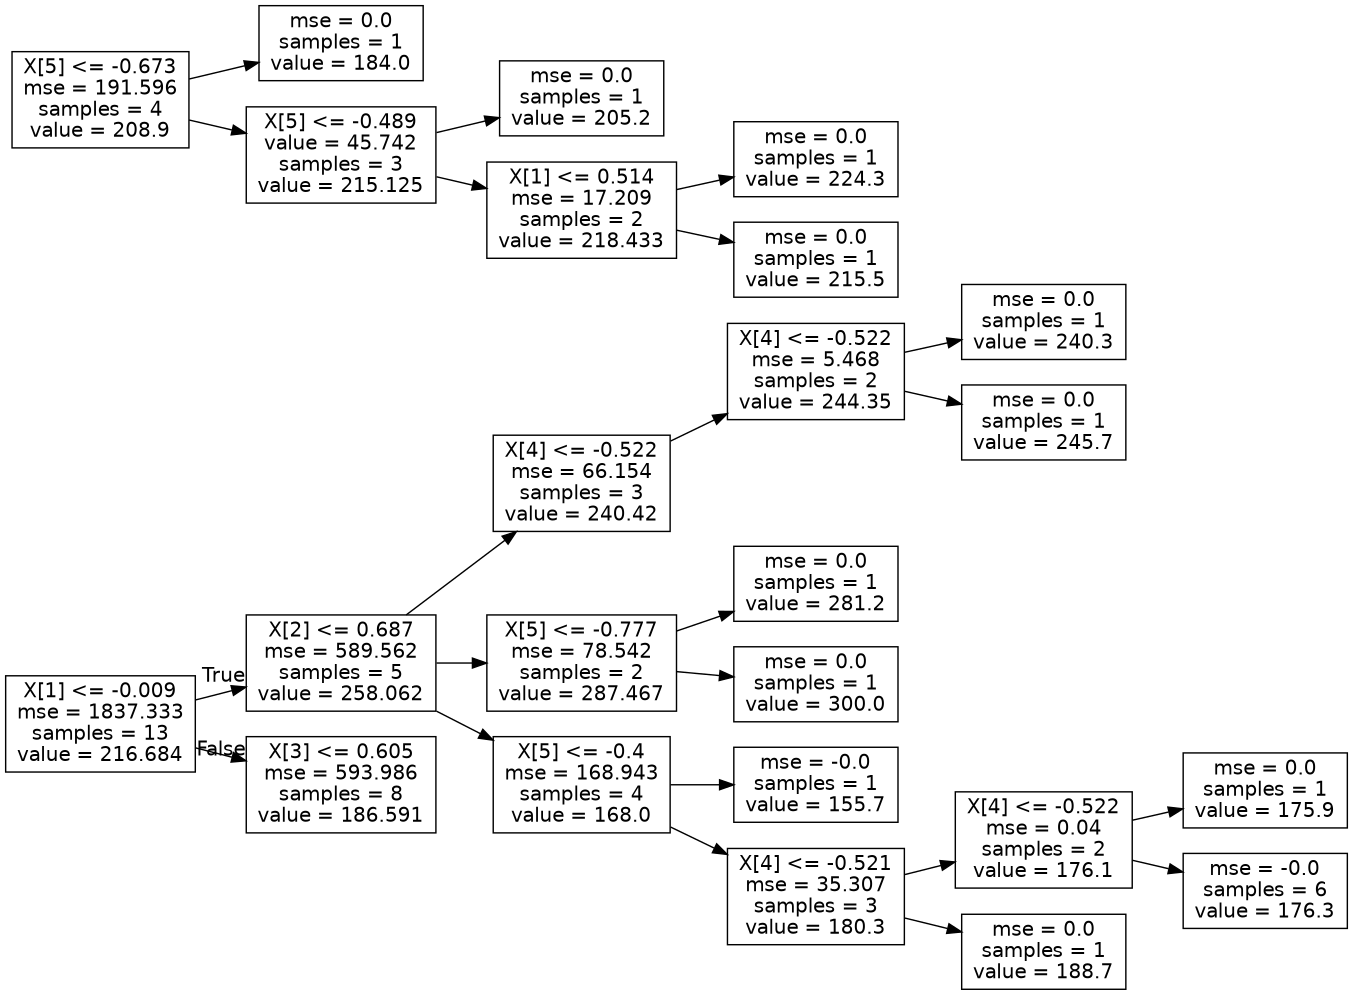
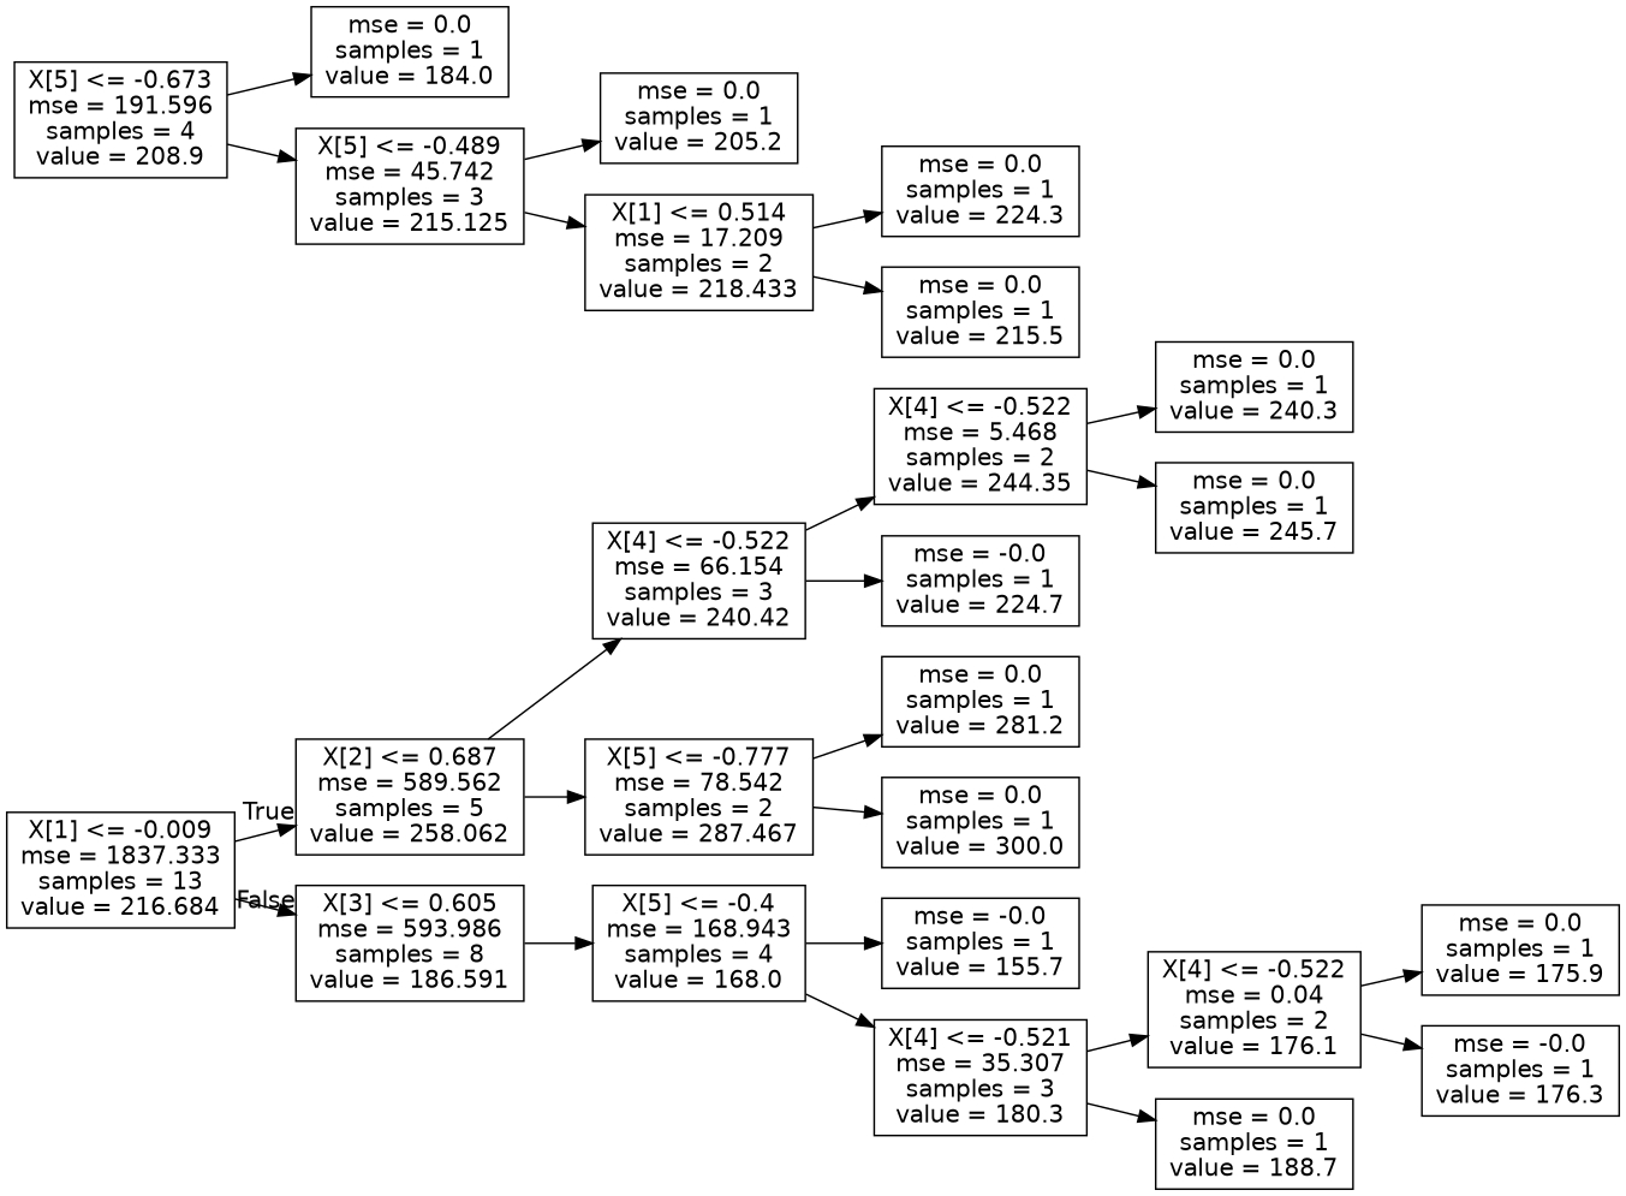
  digraph {
    fontname="DejaVu Sans"
    rankdir=LR
    node [fontname="DejaVu Sans" shape=box]
    edge [fontname="DejaVu Sans"]
    n1 [label="X[1] <= -0.009\nmse = 1837.333\nsamples = 13\nvalue = 216.684"]
    n2 [label="X[2] <= 0.687\nmse = 589.562\nsamples = 5\nvalue = 258.062"]
    n3 [label="X[3] <= 0.605\nmse = 593.986\nsamples = 8\nvalue = 186.591"]
    n4 [label="X[4] <= -0.522\nmse = 66.154\nsamples = 3\nvalue = 240.42"]
    n5 [label="X[5] <= -0.777\nmse = 78.542\nsamples = 2\nvalue = 287.467"]
    n6 [label="X[5] <= -0.4\nmse = 168.943\nsamples = 4\nvalue = 168.0"]
    n7 [label="X[4] <= -0.522\nmse = 5.468\nsamples = 2\nvalue = 244.35"]
+   n8 [label="mse = -0.0\nsamples = 1\nvalue = 224.7"]
    n9 [label="mse = 0.0\nsamples = 1\nvalue = 281.2"]
    n10 [label="mse = 0.0\nsamples = 1\nvalue = 300.0"]
    n11 [label="mse = 0.0\nsamples = 1\nvalue = 240.3"]
    n12 [label="mse = 0.0\nsamples = 1\nvalue = 245.7"]
    n13 [label="X[5] <= -0.673\nmse = 191.596\nsamples = 4\nvalue = 208.9"]
    n14 [label="mse = 0.0\nsamples = 1\nvalue = 184.0"]
-   n15 [label="X[5] <= -0.489\nvalue = 45.742\nsamples = 3\nvalue = 215.125"]
+   n15 [label="X[5] <= -0.489\nmse = 45.742\nsamples = 3\nvalue = 215.125"]
    n16 [label="mse = -0.0\nsamples = 1\nvalue = 155.7"]
    n17 [label="X[4] <= -0.521\nmse = 35.307\nsamples = 3\nvalue = 180.3"]
    n18 [label="mse = 0.0\nsamples = 1\nvalue = 205.2"]
    n19 [label="X[1] <= 0.514\nmse = 17.209\nsamples = 2\nvalue = 218.433"]
    n20 [label="mse = 0.0\nsamples = 1\nvalue = 224.3"]
    n21 [label="mse = 0.0\nsamples = 1\nvalue = 215.5"]
    n22 [label="X[4] <= -0.522\nmse = 0.04\nsamples = 2\nvalue = 176.1"]
    n23 [label="mse = 0.0\nsamples = 1\nvalue = 188.7"]
    n24 [label="mse = 0.0\nsamples = 1\nvalue = 175.9"]
-   n25 [label="mse = -0.0\nsamples = 6\nvalue = 176.3"]
+   n25 [label="mse = -0.0\nsamples = 1\nvalue = 176.3"]
    n1 -> n2 [headlabel=True labelangle=45 labeldistance=2.5]
    n1 -> n3 [headlabel=False labelangle=-45 labeldistance=2.5]
    n2 -> n4
    n2 -> n5
-   n2 -> n6
+   n3 -> n6
    n4 -> n7
+   n4 -> n8
    n5 -> n9
    n5 -> n10
    n6 -> n16
    n6 -> n17
    n7 -> n11
    n7 -> n12
    n13 -> n14
    n13 -> n15
    n15 -> n18
    n15 -> n19
    n17 -> n22
    n17 -> n23
    n19 -> n20
    n19 -> n21
    n22 -> n24
    n22 -> n25
  }
